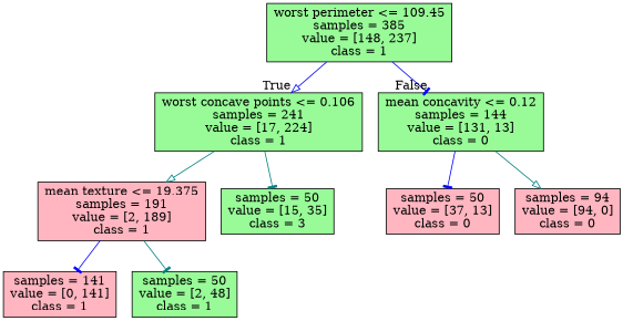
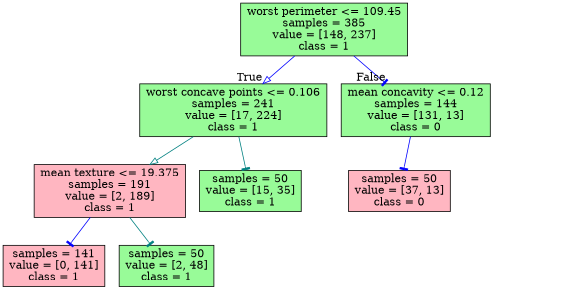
  digraph {
    node [color=black fillcolor=palegreen shape=box style=filled]
    edge [arrowhead=tee color=blue]
    n1 [label="worst perimeter <= 109.45\nsamples = 385\nvalue = [148, 237]\nclass = 1"]
    n2 [label="worst concave points <= 0.106\nsamples = 241\nvalue = [17, 224]\nclass = 1"]
    n3 [label="mean concavity <= 0.12\nsamples = 144\nvalue = [131, 13]\nclass = 0"]
    n4 [fillcolor=lightpink label="mean texture <= 19.375\nsamples = 191\nvalue = [2, 189]\nclass = 1"]
-   n5 [label="samples = 50\nvalue = [15, 35]\nclass = 3"]
+   n5 [label="samples = 50\nvalue = [15, 35]\nclass = 1"]
    n6 [fillcolor=lightpink label="samples = 50\nvalue = [37, 13]\nclass = 0"]
-   n7 [fillcolor=lightpink label="samples = 94\nvalue = [94, 0]\nclass = 0"]
    n8 [fillcolor=lightpink label="samples = 141\nvalue = [0, 141]\nclass = 1"]
    n9 [label="samples = 50\nvalue = [2, 48]\nclass = 1"]
    n1 -> n2 [arrowhead=onormal headlabel=True labelangle=45 labeldistance=2.5]
    n1 -> n3 [headlabel=False labelangle=-45 labeldistance=2.5]
    n2 -> n4 [arrowhead=onormal color=teal]
    n2 -> n5 [color=teal]
    n3 -> n6
-   n3 -> n7 [arrowhead=onormal color=teal]
    n4 -> n8
    n4 -> n9 [color=teal]
  }
